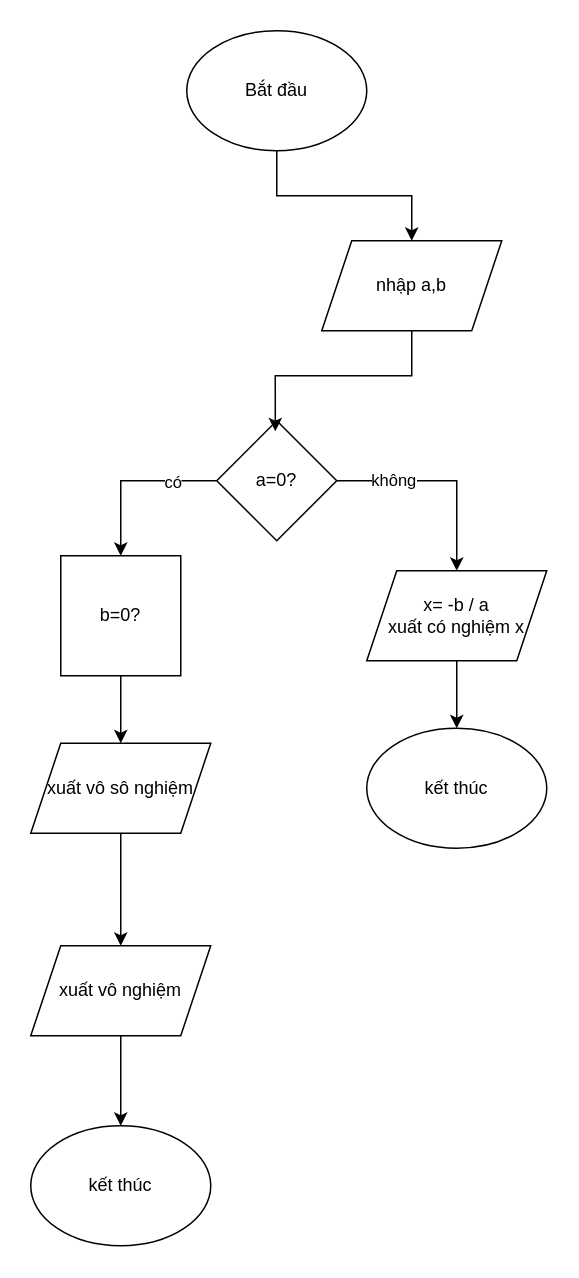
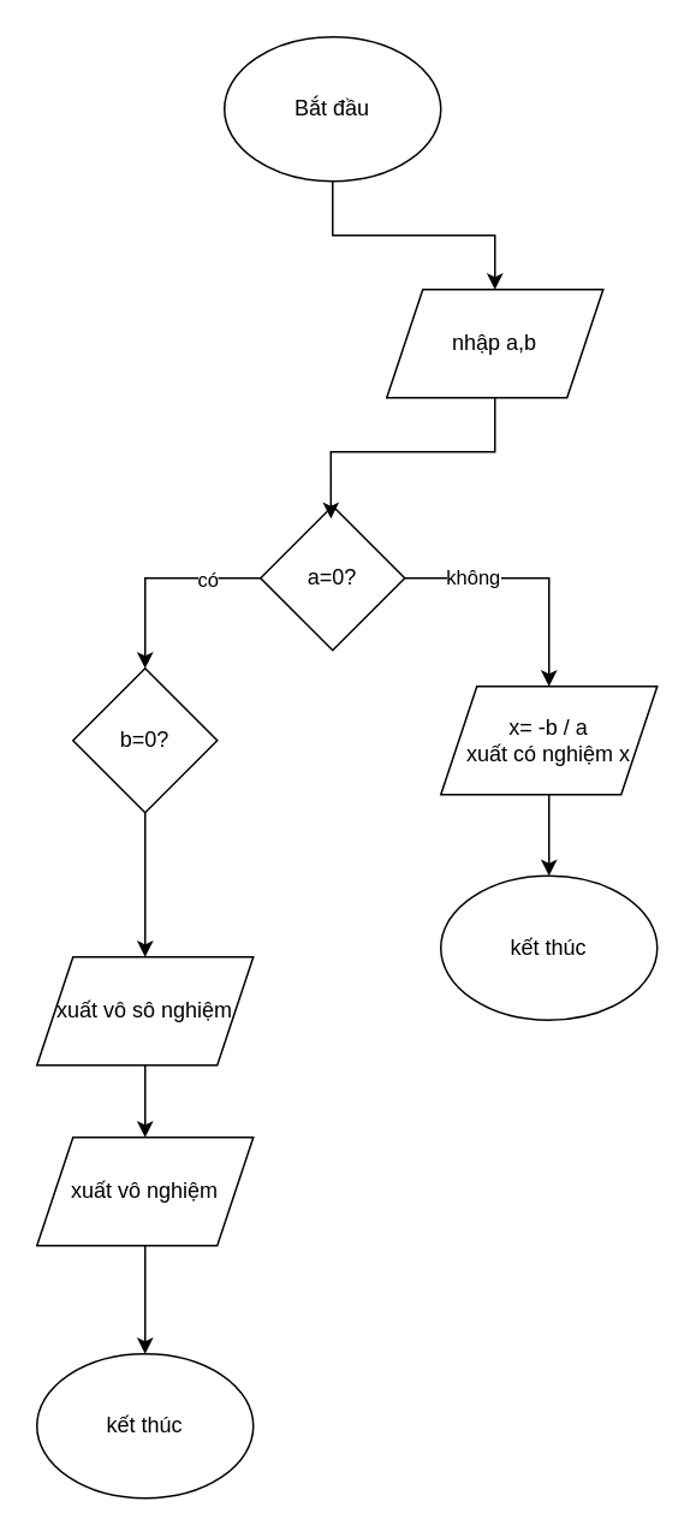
  <mxCell id="0" />
  <mxCell id="1" parent="0" />
  <mxCell id="2" style="edgeStyle=orthogonalEdgeStyle;rounded=0;orthogonalLoop=1;jettySize=auto;html=1;entryX=0.5;entryY=0;entryDx=0;entryDy=0;" edge="1" parent="1" source="3" target="4"><mxGeometry relative="1" as="geometry" /></mxCell>
  <mxCell id="3" value="Bắt đầu" style="ellipse;whiteSpace=wrap;html=1;" vertex="1" parent="1"><mxGeometry x="124" y="20" width="120" height="80" as="geometry" /></mxCell>
  <mxCell id="4" value="nhập a,b" style="shape=parallelogram;perimeter=parallelogramPerimeter;whiteSpace=wrap;html=1;fixedSize=1;" vertex="1" parent="1"><mxGeometry x="214" y="160" width="120" height="60" as="geometry" /></mxCell>
  <mxCell id="5" style="edgeStyle=orthogonalEdgeStyle;rounded=0;orthogonalLoop=1;jettySize=auto;html=1;" edge="1" parent="1" source="9" target="11"><mxGeometry relative="1" as="geometry" /></mxCell>
  <mxCell id="6" value="có" style="edgeLabel;html=1;align=center;verticalAlign=middle;resizable=0;points=[];" vertex="1" connectable="0" parent="5"><mxGeometry x="-0.474" relative="1" as="geometry"><mxPoint as="offset" /></mxGeometry></mxCell>
  <mxCell id="7" style="edgeStyle=orthogonalEdgeStyle;rounded=0;orthogonalLoop=1;jettySize=auto;html=1;" edge="1" parent="1" source="9" target="13"><mxGeometry relative="1" as="geometry" /></mxCell>
  <mxCell id="8" value="không" style="edgeLabel;html=1;align=center;verticalAlign=middle;resizable=0;points=[];" vertex="1" connectable="0" parent="7"><mxGeometry x="-0.471" y="1" relative="1" as="geometry"><mxPoint as="offset" /></mxGeometry></mxCell>
  <mxCell id="9" value="a=0?" style="rhombus;whiteSpace=wrap;html=1;" vertex="1" parent="1"><mxGeometry x="144" y="280" width="80" height="80" as="geometry" /></mxCell>
  <mxCell id="10" style="edgeStyle=orthogonalEdgeStyle;rounded=0;orthogonalLoop=1;jettySize=auto;html=1;exitX=0.5;exitY=1;exitDx=0;exitDy=0;entryX=0.5;entryY=0;entryDx=0;entryDy=0;" edge="1" parent="1" source="11" target="17"><mxGeometry relative="1" as="geometry" /></mxCell>
- <mxCell id="11" value="b=0?" style="whiteSpace=wrap;html=1;rounded=0;" vertex="1" parent="1"><mxGeometry x="40" y="370" width="80" height="80" as="geometry" /></mxCell>
+ <mxCell id="11" value="b=0?" style="rhombus;whiteSpace=wrap;html=1;" vertex="1" parent="1"><mxGeometry x="40" y="370" width="80" height="80" as="geometry" /></mxCell>
  <mxCell id="12" style="edgeStyle=orthogonalEdgeStyle;rounded=0;orthogonalLoop=1;jettySize=auto;html=1;" edge="1" parent="1" source="13" target="15"><mxGeometry relative="1" as="geometry" /></mxCell>
  <mxCell id="13" value="x= -b / a&lt;div&gt;xuất có nghiệm x&lt;/div&gt;" style="shape=parallelogram;perimeter=parallelogramPerimeter;whiteSpace=wrap;html=1;fixedSize=1;" vertex="1" parent="1"><mxGeometry x="244" y="380" width="120" height="60" as="geometry" /></mxCell>
  <mxCell id="14" style="edgeStyle=orthogonalEdgeStyle;rounded=0;orthogonalLoop=1;jettySize=auto;html=1;entryX=0.488;entryY=0.088;entryDx=0;entryDy=0;entryPerimeter=0;" edge="1" parent="1" source="4" target="9"><mxGeometry relative="1" as="geometry" /></mxCell>
  <mxCell id="15" value="kết thúc" style="ellipse;whiteSpace=wrap;html=1;" vertex="1" parent="1"><mxGeometry x="244" y="485" width="120" height="80" as="geometry" /></mxCell>
  <mxCell id="16" style="edgeStyle=orthogonalEdgeStyle;rounded=0;orthogonalLoop=1;jettySize=auto;html=1;entryX=0.5;entryY=0;entryDx=0;entryDy=0;" edge="1" parent="1" source="17" target="19"><mxGeometry relative="1" as="geometry" /></mxCell>
- <mxCell id="17" value="xuất vô sô nghiệm" style="shape=parallelogram;perimeter=parallelogramPerimeter;whiteSpace=wrap;html=1;fixedSize=1;" vertex="1" parent="1"><mxGeometry x="20" y="495" width="120" height="60" as="geometry" /></mxCell>
+ <mxCell id="17" value="xuất vô sô nghiệm" style="shape=parallelogram;perimeter=parallelogramPerimeter;whiteSpace=wrap;html=1;fixedSize=1;" vertex="1" parent="1"><mxGeometry x="20" y="530" width="120" height="60" as="geometry" /></mxCell>
  <mxCell id="18" style="edgeStyle=orthogonalEdgeStyle;rounded=0;orthogonalLoop=1;jettySize=auto;html=1;exitX=0.5;exitY=1;exitDx=0;exitDy=0;" edge="1" parent="1" source="19" target="20"><mxGeometry relative="1" as="geometry" /></mxCell>
  <mxCell id="19" value="xuất vô nghiệm" style="shape=parallelogram;perimeter=parallelogramPerimeter;whiteSpace=wrap;html=1;fixedSize=1;" vertex="1" parent="1"><mxGeometry x="20" y="630" width="120" height="60" as="geometry" /></mxCell>
  <mxCell id="20" value="kết thúc" style="ellipse;whiteSpace=wrap;html=1;" vertex="1" parent="1"><mxGeometry x="20" y="750" width="120" height="80" as="geometry" /></mxCell>
